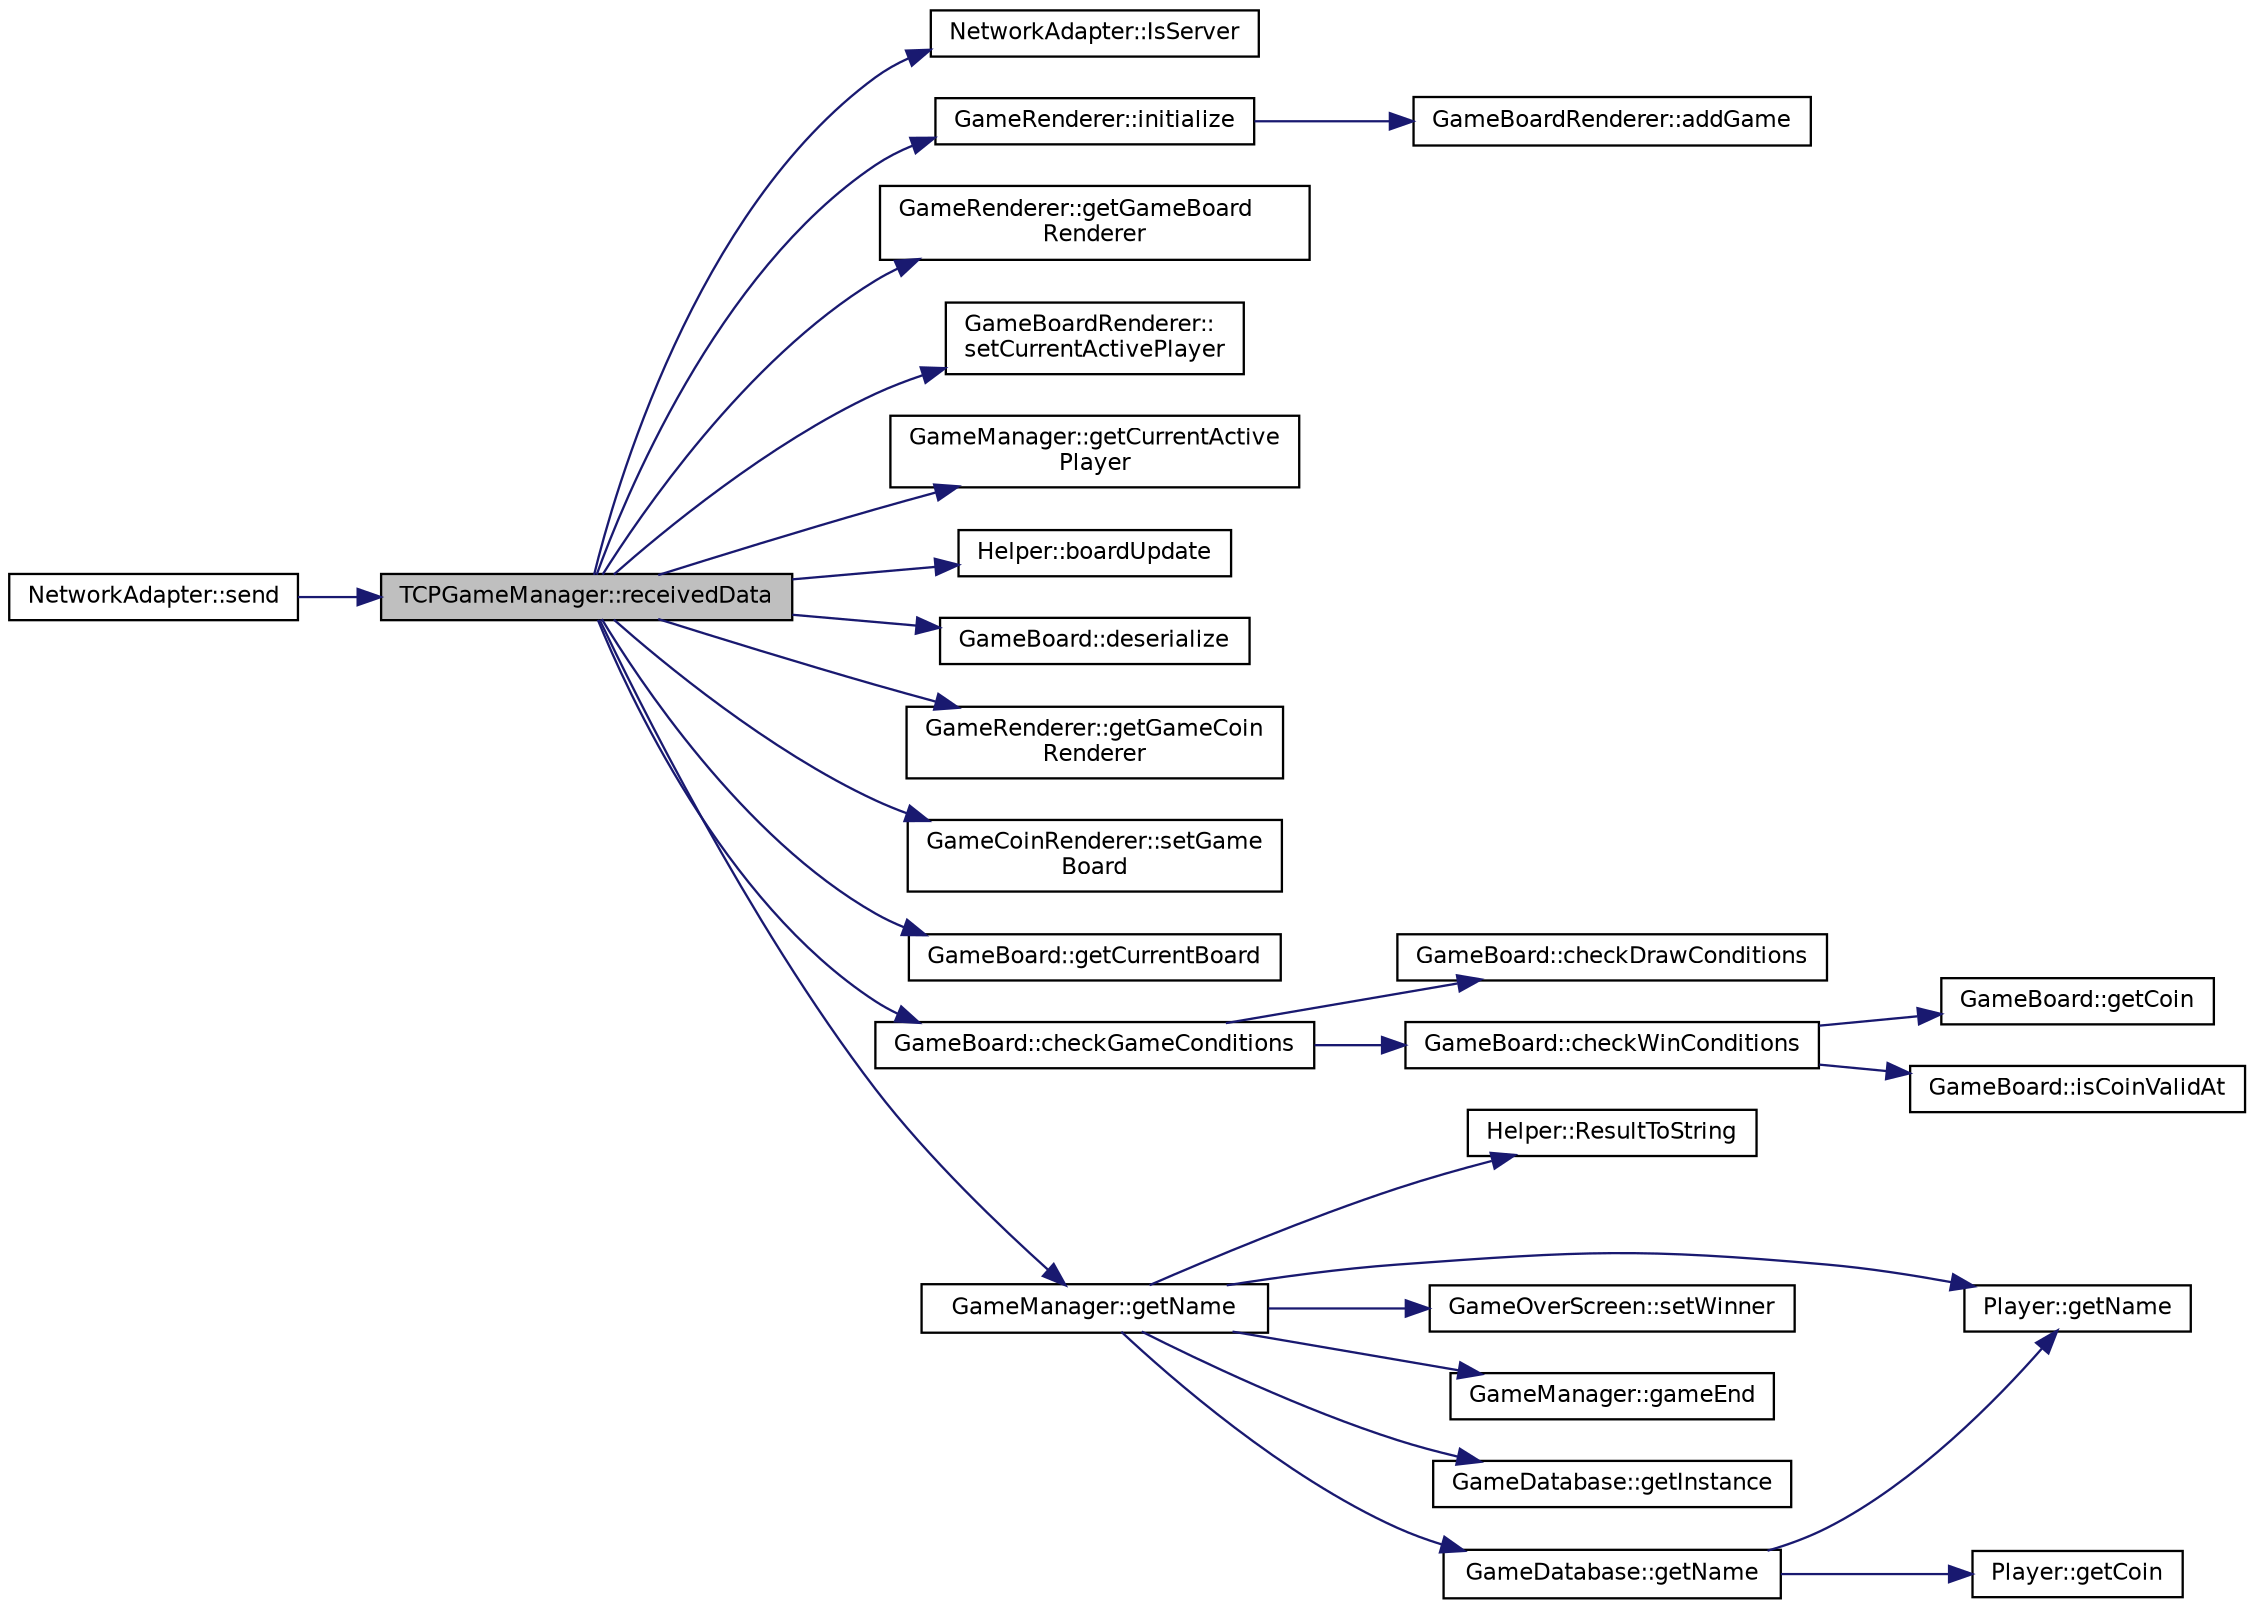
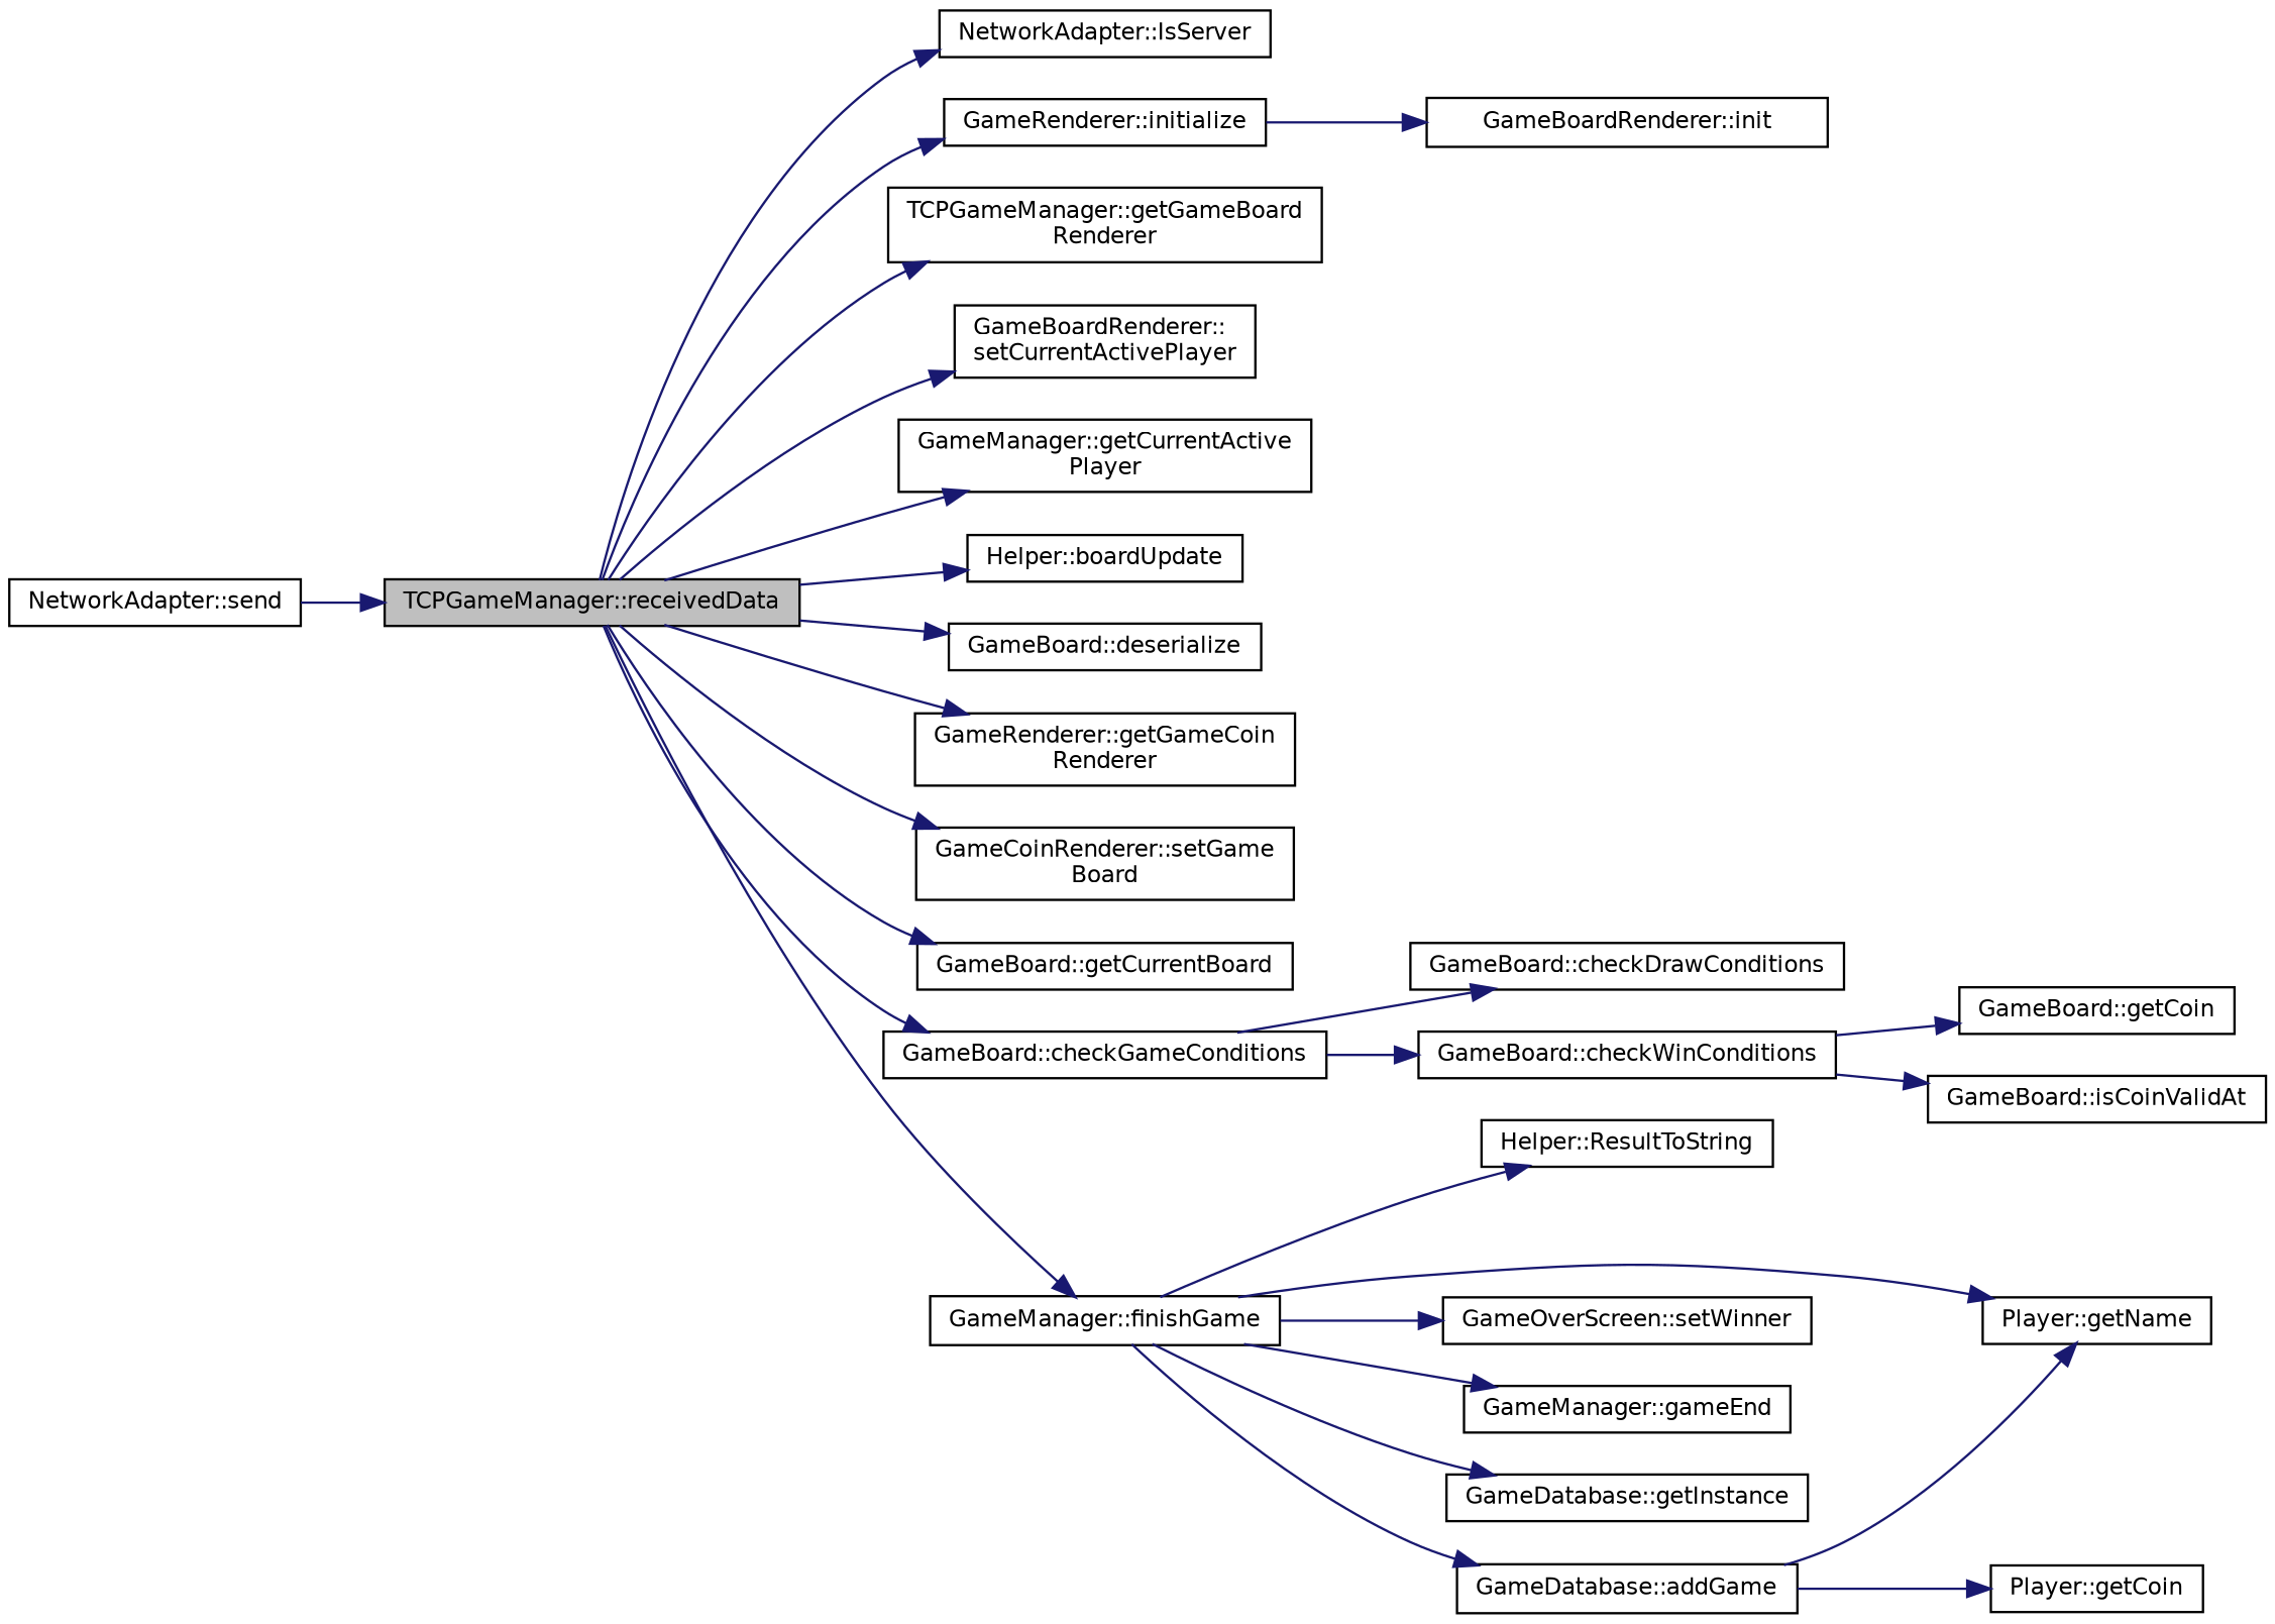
  digraph {
    rankdir=LR
    node [color=black fillcolor=white fontname=Helvetica fontsize=10 shape=record style=filled]
    edge [color=midnightblue fontname=Helvetica fontsize=10 labelfontname=Helvetica labelfontsize=10 style=solid]
    n1 [fillcolor=grey75 fontcolor=black height=0.2 label="TCPGameManager::receivedData" width=0.4]
    n2 [height=0.2 label="NetworkAdapter::IsServer" width=0.4]
    n3 [height=0.2 label="GameRenderer::initialize" width=0.4]
-   n4 [height=0.2 label="GameRenderer::getGameBoard\lRenderer" width=0.4]
+   n4 [height=0.2 label="TCPGameManager::getGameBoard\lRenderer" width=0.4]
    n5 [height=0.2 label="GameBoardRenderer::\lsetCurrentActivePlayer" width=0.4]
    n6 [height=0.2 label="GameManager::getCurrentActive\lPlayer" width=0.4]
    n7 [height=0.2 label="Helper::boardUpdate" width=0.4]
    n8 [height=0.2 label="GameBoard::deserialize" width=0.4]
    n9 [height=0.2 label="GameRenderer::getGameCoin\lRenderer" width=0.4]
    n10 [height=0.2 label="GameCoinRenderer::setGame\lBoard" width=0.4]
    n11 [height=0.2 label="GameBoard::getCurrentBoard" width=0.4]
    n12 [height=0.2 label="GameBoard::checkGameConditions" width=0.4]
-   n13 [height=0.2 label="GameManager::getName" width=0.4]
+   n13 [height=0.2 label="GameManager::finishGame" width=0.4]
    n14 [height=0.2 label="NetworkAdapter::send" width=0.4]
-   n15 [height=0.2 label="GameBoardRenderer::addGame" width=0.4]
+   n15 [height=0.2 label="GameBoardRenderer::init" width=0.4]
    n16 [height=0.2 label="GameBoard::checkDrawConditions" width=0.4]
    n17 [height=0.2 label="GameBoard::checkWinConditions" width=0.4]
    n18 [height=0.2 label="Helper::ResultToString" width=0.4]
    n19 [height=0.2 label="Player::getName" width=0.4]
    n20 [height=0.2 label="GameOverScreen::setWinner" width=0.4]
    n21 [height=0.2 label="GameManager::gameEnd" width=0.4]
    n22 [height=0.2 label="GameDatabase::getInstance" width=0.4]
-   n23 [height=0.2 label="GameDatabase::getName" width=0.4]
+   n23 [height=0.2 label="GameDatabase::addGame" width=0.4]
    n24 [height=0.2 label="GameBoard::getCoin" width=0.4]
    n25 [height=0.2 label="GameBoard::isCoinValidAt" width=0.4]
    n26 [height=0.2 label="Player::getCoin" width=0.4]
    n1 -> n2
    n1 -> n3
    n1 -> n4
    n1 -> n5
    n1 -> n6
    n1 -> n7
    n1 -> n8
    n1 -> n9
    n1 -> n10
    n1 -> n11
    n1 -> n12
    n1 -> n13
    n3 -> n15
    n12 -> n16
    n12 -> n17
    n13 -> n18
    n13 -> n19
    n13 -> n20
    n13 -> n21
    n13 -> n22
    n13 -> n23
    n14 -> n1
    n17 -> n24
    n17 -> n25
    n23 -> n19
    n23 -> n26
  }
